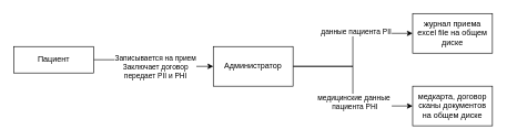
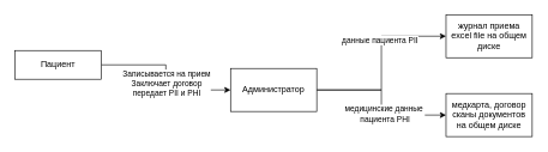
  <mxCell id="0" />
  <mxCell id="1" parent="0" />
  <mxCell id="2" style="edgeStyle=orthogonalEdgeStyle;rounded=0;orthogonalLoop=1;jettySize=auto;html=1;entryX=0;entryY=0.5;entryDx=0;entryDy=0;" edge="1" parent="1" source="4" target="9"><mxGeometry relative="1" as="geometry" /></mxCell>
  <mxCell id="3" value="Записывается на прием&lt;div&gt;Заключает договор&lt;br&gt;&lt;div&gt;передает PII и PHI&lt;/div&gt;&lt;/div&gt;" style="edgeLabel;html=1;align=center;verticalAlign=middle;resizable=0;points=[];" vertex="1" connectable="0" parent="2"><mxGeometry x="0.07" relative="1" as="geometry"><mxPoint as="offset" /></mxGeometry></mxCell>
  <mxCell id="4" value="Пациент" style="rounded=0;whiteSpace=wrap;html=1;" vertex="1" parent="1"><mxGeometry x="20" y="70" width="120" height="40" as="geometry" /></mxCell>
  <mxCell id="5" style="edgeStyle=orthogonalEdgeStyle;rounded=0;orthogonalLoop=1;jettySize=auto;html=1;entryX=0;entryY=0.5;entryDx=0;entryDy=0;" edge="1" parent="1" source="9" target="10"><mxGeometry relative="1" as="geometry" /></mxCell>
  <mxCell id="6" value="данные пациента PII" style="edgeLabel;html=1;align=center;verticalAlign=middle;resizable=0;points=[];" vertex="1" connectable="0" parent="5"><mxGeometry x="0.251" y="3" relative="1" as="geometry"><mxPoint as="offset" /></mxGeometry></mxCell>
  <mxCell id="7" style="edgeStyle=orthogonalEdgeStyle;rounded=0;orthogonalLoop=1;jettySize=auto;html=1;entryX=0;entryY=0.5;entryDx=0;entryDy=0;" edge="1" parent="1" source="9" target="11"><mxGeometry relative="1" as="geometry" /></mxCell>
  <mxCell id="8" value="медицинские данные&amp;nbsp;&lt;div&gt;пациента PHI&lt;/div&gt;" style="edgeLabel;html=1;align=center;verticalAlign=middle;resizable=0;points=[];" vertex="1" connectable="0" parent="7"><mxGeometry x="0.198" y="2" relative="1" as="geometry"><mxPoint as="offset" /></mxGeometry></mxCell>
- <mxCell id="9" value="Администратор" style="rounded=0;whiteSpace=wrap;html=1;" vertex="1" parent="1"><mxGeometry x="320" y="70" width="120" height="60" as="geometry" /></mxCell>
+ <mxCell id="9" value="Администратор" style="rounded=0;whiteSpace=wrap;html=1;" vertex="1" parent="1"><mxGeometry x="320" y="95" width="120" height="60" as="geometry" /></mxCell>
  <mxCell id="10" value="&lt;div&gt;журнал приема&lt;/div&gt;excel file на общем диске" style="rounded=0;whiteSpace=wrap;html=1;" vertex="1" parent="1"><mxGeometry x="620" y="20" width="120" height="60" as="geometry" /></mxCell>
  <mxCell id="11" value="&lt;div&gt;&lt;span style=&quot;background-color: transparent; color: light-dark(rgb(0, 0, 0), rgb(255, 255, 255));&quot;&gt;медкарта, договор&lt;/span&gt;&lt;/div&gt;&lt;div&gt;сканы документов на общем диске&lt;/div&gt;" style="rounded=0;whiteSpace=wrap;html=1;" vertex="1" parent="1"><mxGeometry x="620" y="130" width="120" height="60" as="geometry" /></mxCell>
